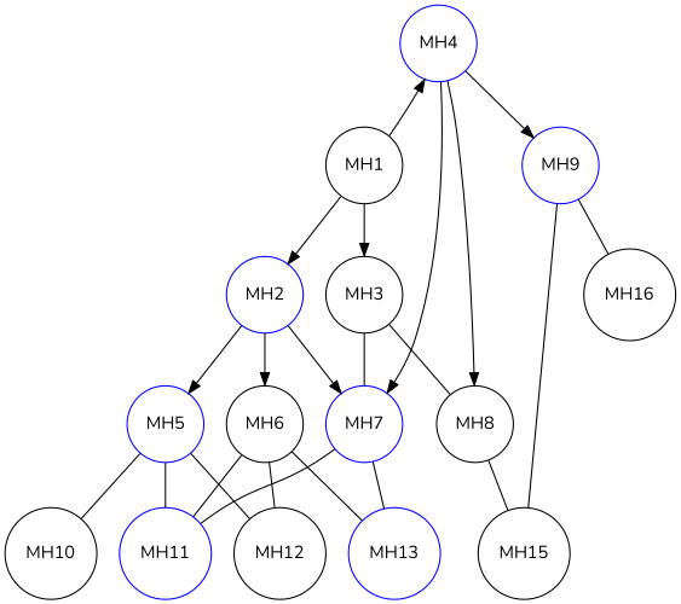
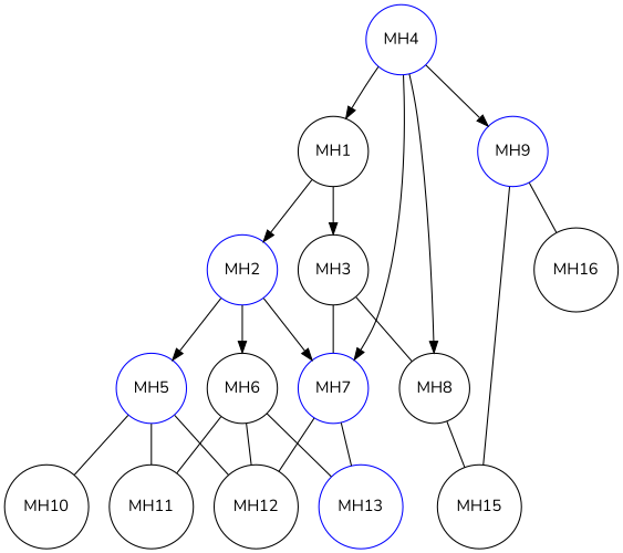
  digraph {
    fontname=Nunito
    node [color=black fontname=Nunito shape=circle]
    edge [fontname=Nunito dir=none]
    MH2 [color=blue]
    MH5 [color=blue]
    MH7 [color=blue]
    MH6
    MH1
    MH3
    MH4 [color=blue]
    MH8
    MH9 [color=blue]
    MH10
-   MH11 [color=blue]
+   MH11
    MH12
    MH13 [color=blue]
    MH15
    MH16
    MH2 -> MH5 [dir=""]
    MH2 -> MH7 [dir=""]
    MH2 -> MH6 [dir=""]
    MH5 -> MH10
    MH5 -> MH11
    MH5 -> MH12
-   MH7 -> MH11
+   MH7 -> MH12
    MH7 -> MH13
    MH6 -> MH11
    MH6 -> MH12
    MH6 -> MH13
    MH1 -> MH2 [dir=""]
    MH1 -> MH3 [dir=""]
-   MH1 -> MH4 [dir=""]
+   MH4 -> MH1 [dir=""]
    MH3 -> MH7
    MH3 -> MH8
    MH4 -> MH7 [dir=""]
    MH4 -> MH8 [dir=""]
    MH4 -> MH9 [dir=""]
    MH8 -> MH15
    MH9 -> MH15
    MH9 -> MH16
  }
